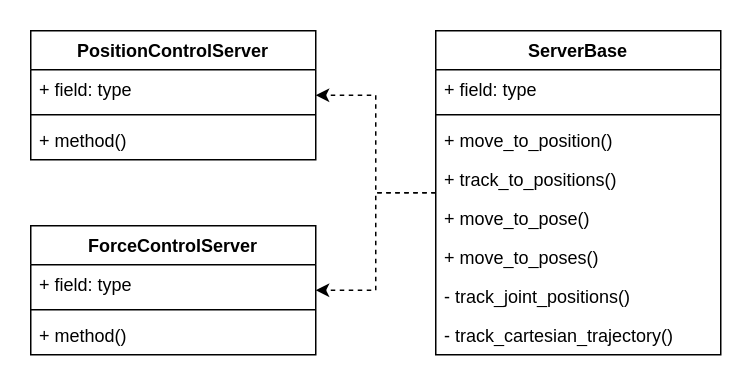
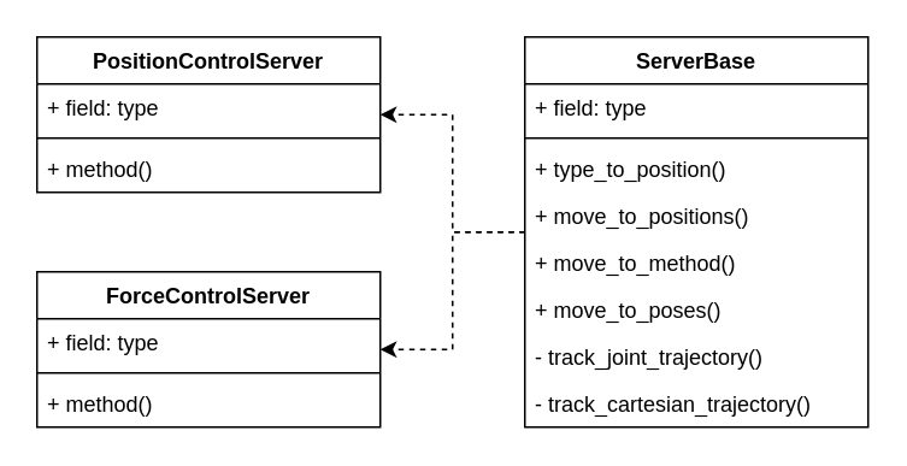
  <mxCell id="0" />
  <mxCell id="1" parent="0" />
  <mxCell id="2" style="edgeStyle=orthogonalEdgeStyle;rounded=0;orthogonalLoop=1;jettySize=auto;html=1;dashed=1;" edge="1" parent="1" source="3" target="16"><mxGeometry relative="1" as="geometry" /></mxCell>
  <mxCell id="3" value="ServerBase" style="swimlane;fontStyle=1;align=center;verticalAlign=top;childLayout=stackLayout;horizontal=1;startSize=26;horizontalStack=0;resizeParent=1;resizeParentMax=0;resizeLast=0;collapsible=1;marginBottom=0;whiteSpace=wrap;html=1;" vertex="1" parent="1"><mxGeometry x="290" y="20" width="190" height="216" as="geometry" /></mxCell>
  <mxCell id="4" value="+ field: type" style="text;strokeColor=none;fillColor=none;align=left;verticalAlign=top;spacingLeft=4;spacingRight=4;overflow=hidden;rotatable=0;points=[[0,0.5],[1,0.5]];portConstraint=eastwest;whiteSpace=wrap;html=1;" vertex="1" parent="3"><mxGeometry y="26" width="190" height="26" as="geometry" /></mxCell>
  <mxCell id="5" value="" style="line;strokeWidth=1;fillColor=none;align=left;verticalAlign=middle;spacingTop=-1;spacingLeft=3;spacingRight=3;rotatable=0;labelPosition=right;points=[];portConstraint=eastwest;strokeColor=inherit;" vertex="1" parent="3"><mxGeometry y="52" width="190" height="8" as="geometry" /></mxCell>
- <mxCell id="6" value="+ move_to_position()" style="text;strokeColor=none;fillColor=none;align=left;verticalAlign=top;spacingLeft=4;spacingRight=4;overflow=hidden;rotatable=0;points=[[0,0.5],[1,0.5]];portConstraint=eastwest;whiteSpace=wrap;html=1;" vertex="1" parent="3"><mxGeometry y="60" width="190" height="26" as="geometry" /></mxCell>
- <mxCell id="7" value="+ track_to_positions()" style="text;strokeColor=none;fillColor=none;align=left;verticalAlign=top;spacingLeft=4;spacingRight=4;overflow=hidden;rotatable=0;points=[[0,0.5],[1,0.5]];portConstraint=eastwest;whiteSpace=wrap;html=1;" vertex="1" parent="3"><mxGeometry y="86" width="190" height="26" as="geometry" /></mxCell>
- <mxCell id="8" value="+ move_to_pose()" style="text;strokeColor=none;fillColor=none;align=left;verticalAlign=top;spacingLeft=4;spacingRight=4;overflow=hidden;rotatable=0;points=[[0,0.5],[1,0.5]];portConstraint=eastwest;whiteSpace=wrap;html=1;" vertex="1" parent="3"><mxGeometry y="112" width="190" height="26" as="geometry" /></mxCell>
+ <mxCell id="6" value="+ type_to_position()" style="text;strokeColor=none;fillColor=none;align=left;verticalAlign=top;spacingLeft=4;spacingRight=4;overflow=hidden;rotatable=0;points=[[0,0.5],[1,0.5]];portConstraint=eastwest;whiteSpace=wrap;html=1;" vertex="1" parent="3"><mxGeometry y="60" width="190" height="26" as="geometry" /></mxCell>
+ <mxCell id="7" value="+ move_to_positions()" style="text;strokeColor=none;fillColor=none;align=left;verticalAlign=top;spacingLeft=4;spacingRight=4;overflow=hidden;rotatable=0;points=[[0,0.5],[1,0.5]];portConstraint=eastwest;whiteSpace=wrap;html=1;" vertex="1" parent="3"><mxGeometry y="86" width="190" height="26" as="geometry" /></mxCell>
+ <mxCell id="8" value="+ move_to_method()" style="text;strokeColor=none;fillColor=none;align=left;verticalAlign=top;spacingLeft=4;spacingRight=4;overflow=hidden;rotatable=0;points=[[0,0.5],[1,0.5]];portConstraint=eastwest;whiteSpace=wrap;html=1;" vertex="1" parent="3"><mxGeometry y="112" width="190" height="26" as="geometry" /></mxCell>
  <mxCell id="9" value="+ move_to_poses()" style="text;strokeColor=none;fillColor=none;align=left;verticalAlign=top;spacingLeft=4;spacingRight=4;overflow=hidden;rotatable=0;points=[[0,0.5],[1,0.5]];portConstraint=eastwest;whiteSpace=wrap;html=1;" vertex="1" parent="3"><mxGeometry y="138" width="190" height="26" as="geometry" /></mxCell>
- <mxCell id="10" value="- track_joint_positions()" style="text;strokeColor=none;fillColor=none;align=left;verticalAlign=top;spacingLeft=4;spacingRight=4;overflow=hidden;rotatable=0;points=[[0,0.5],[1,0.5]];portConstraint=eastwest;whiteSpace=wrap;html=1;" vertex="1" parent="3"><mxGeometry y="164" width="190" height="26" as="geometry" /></mxCell>
+ <mxCell id="10" value="- track_joint_trajectory()" style="text;strokeColor=none;fillColor=none;align=left;verticalAlign=top;spacingLeft=4;spacingRight=4;overflow=hidden;rotatable=0;points=[[0,0.5],[1,0.5]];portConstraint=eastwest;whiteSpace=wrap;html=1;" vertex="1" parent="3"><mxGeometry y="164" width="190" height="26" as="geometry" /></mxCell>
  <mxCell id="11" value="- track_cartesian_trajectory()" style="text;strokeColor=none;fillColor=none;align=left;verticalAlign=top;spacingLeft=4;spacingRight=4;overflow=hidden;rotatable=0;points=[[0,0.5],[1,0.5]];portConstraint=eastwest;whiteSpace=wrap;html=1;" vertex="1" parent="3"><mxGeometry y="190" width="190" height="26" as="geometry" /></mxCell>
  <mxCell id="12" value="PositionControlServer" style="swimlane;fontStyle=1;align=center;verticalAlign=top;childLayout=stackLayout;horizontal=1;startSize=26;horizontalStack=0;resizeParent=1;resizeParentMax=0;resizeLast=0;collapsible=1;marginBottom=0;whiteSpace=wrap;html=1;" vertex="1" parent="1"><mxGeometry x="20" y="20" width="190" height="86" as="geometry" /></mxCell>
  <mxCell id="13" value="+ field: type" style="text;strokeColor=none;fillColor=none;align=left;verticalAlign=top;spacingLeft=4;spacingRight=4;overflow=hidden;rotatable=0;points=[[0,0.5],[1,0.5]];portConstraint=eastwest;whiteSpace=wrap;html=1;" vertex="1" parent="12"><mxGeometry y="26" width="190" height="26" as="geometry" /></mxCell>
  <mxCell id="14" value="" style="line;strokeWidth=1;fillColor=none;align=left;verticalAlign=middle;spacingTop=-1;spacingLeft=3;spacingRight=3;rotatable=0;labelPosition=right;points=[];portConstraint=eastwest;strokeColor=inherit;" vertex="1" parent="12"><mxGeometry y="52" width="190" height="8" as="geometry" /></mxCell>
  <mxCell id="15" value="+ method()" style="text;strokeColor=none;fillColor=none;align=left;verticalAlign=top;spacingLeft=4;spacingRight=4;overflow=hidden;rotatable=0;points=[[0,0.5],[1,0.5]];portConstraint=eastwest;whiteSpace=wrap;html=1;" vertex="1" parent="12"><mxGeometry y="60" width="190" height="26" as="geometry" /></mxCell>
  <mxCell id="16" value="ForceControlServer" style="swimlane;fontStyle=1;align=center;verticalAlign=top;childLayout=stackLayout;horizontal=1;startSize=26;horizontalStack=0;resizeParent=1;resizeParentMax=0;resizeLast=0;collapsible=1;marginBottom=0;whiteSpace=wrap;html=1;" vertex="1" parent="1"><mxGeometry x="20" y="150" width="190" height="86" as="geometry" /></mxCell>
  <mxCell id="17" value="+ field: type" style="text;strokeColor=none;fillColor=none;align=left;verticalAlign=top;spacingLeft=4;spacingRight=4;overflow=hidden;rotatable=0;points=[[0,0.5],[1,0.5]];portConstraint=eastwest;whiteSpace=wrap;html=1;" vertex="1" parent="16"><mxGeometry y="26" width="190" height="26" as="geometry" /></mxCell>
  <mxCell id="18" value="" style="line;strokeWidth=1;fillColor=none;align=left;verticalAlign=middle;spacingTop=-1;spacingLeft=3;spacingRight=3;rotatable=0;labelPosition=right;points=[];portConstraint=eastwest;strokeColor=inherit;" vertex="1" parent="16"><mxGeometry y="52" width="190" height="8" as="geometry" /></mxCell>
  <mxCell id="19" value="+ method()" style="text;strokeColor=none;fillColor=none;align=left;verticalAlign=top;spacingLeft=4;spacingRight=4;overflow=hidden;rotatable=0;points=[[0,0.5],[1,0.5]];portConstraint=eastwest;whiteSpace=wrap;html=1;" vertex="1" parent="16"><mxGeometry y="60" width="190" height="26" as="geometry" /></mxCell>
  <mxCell id="20" style="edgeStyle=orthogonalEdgeStyle;rounded=0;orthogonalLoop=1;jettySize=auto;html=1;dashed=1;" edge="1" parent="1" source="3" target="12"><mxGeometry relative="1" as="geometry"><Array as="points" /></mxGeometry></mxCell>
